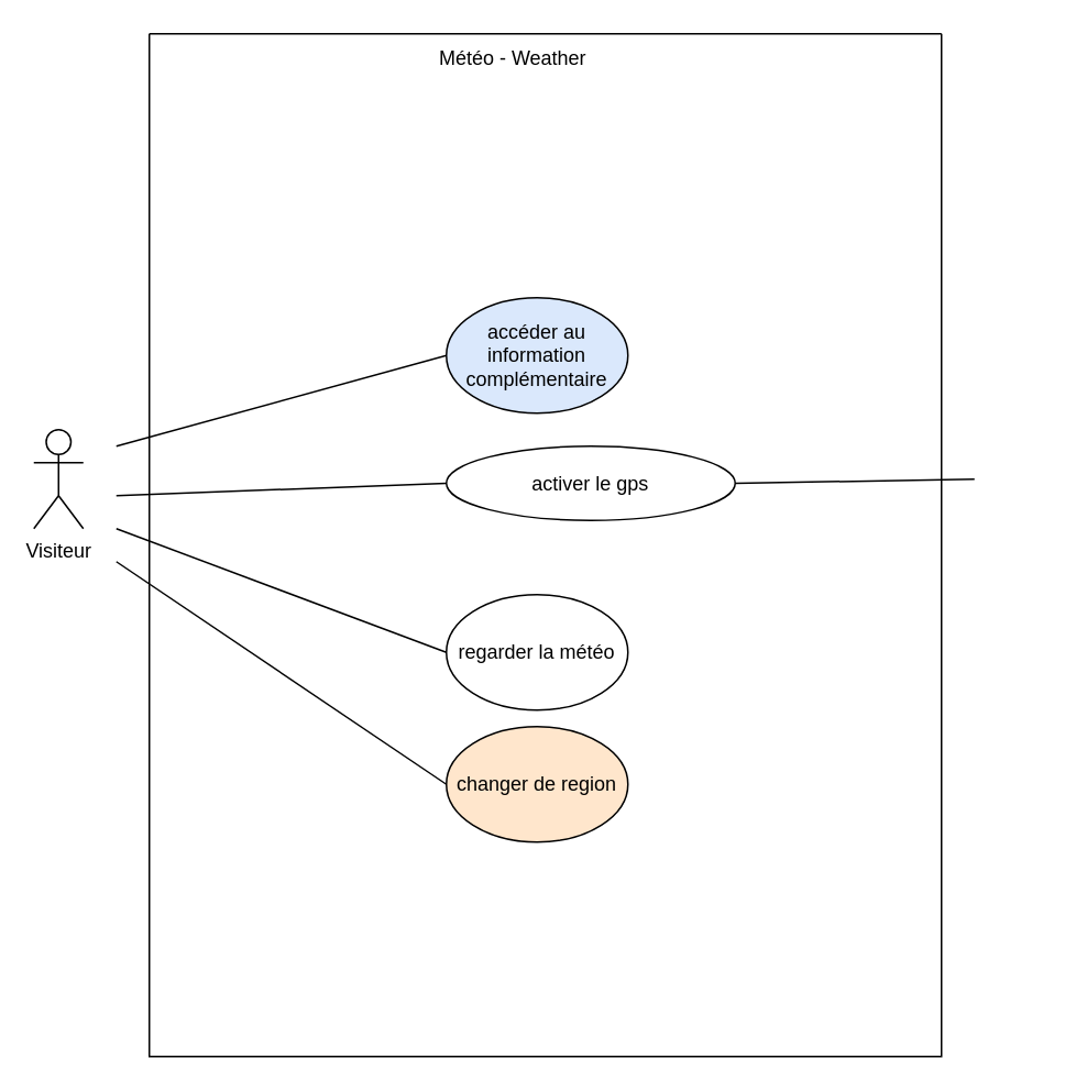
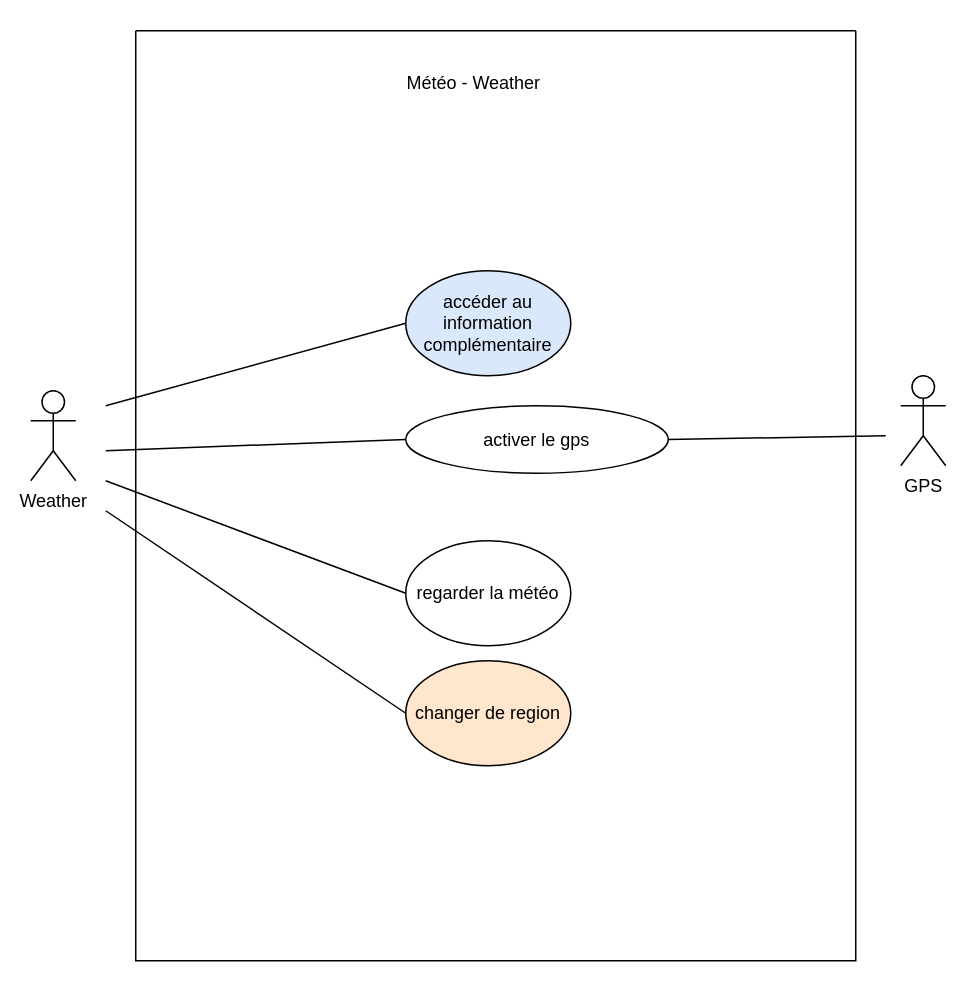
  <mxCell id="0" />
  <mxCell id="1" parent="0" />
  <mxCell id="2" value="" style="swimlane;startSize=0;" vertex="1" parent="1"><mxGeometry x="90" y="20" width="480" height="620" as="geometry" /></mxCell>
- <mxCell id="3" value="Météo - Weather" style="text;html=1;align=center;verticalAlign=middle;resizable=0;points=[];autosize=1;strokeColor=none;fillColor=none;" vertex="1" parent="2"><mxGeometry x="165" width="110" height="30" as="geometry" /></mxCell>
+ <mxCell id="3" value="Météo - Weather" style="text;html=1;align=center;verticalAlign=middle;resizable=0;points=[];autosize=1;strokeColor=none;fillColor=none;" vertex="1" parent="2"><mxGeometry x="170" y="20" width="110" height="30" as="geometry" /></mxCell>
  <mxCell id="4" style="edgeStyle=none;html=1;exitX=0;exitY=0.5;exitDx=0;exitDy=0;endArrow=none;endFill=0;" edge="1" parent="2" source="5"><mxGeometry relative="1" as="geometry"><mxPoint x="-20" y="250" as="targetPoint" /></mxGeometry></mxCell>
  <mxCell id="5" value="accéder au information&lt;div&gt;complémentaire&lt;/div&gt;" style="ellipse;whiteSpace=wrap;html=1;fillColor=#dae8fc;" vertex="1" parent="2"><mxGeometry x="180" y="160" width="110" height="70" as="geometry" /></mxCell>
  <mxCell id="6" style="edgeStyle=none;html=1;exitX=0;exitY=0.5;exitDx=0;exitDy=0;endArrow=none;endFill=0;" edge="1" parent="2" source="7"><mxGeometry relative="1" as="geometry"><mxPoint x="-20" y="300" as="targetPoint" /></mxGeometry></mxCell>
  <mxCell id="7" value="regarder la&lt;span style=&quot;font-family: monospace; font-size: 0px; text-align: start; text-wrap-mode: nowrap;&quot;&gt;%3CmxGraphModel%3E%3Croot%3E%3CmxCell%20id%3D%220%22%2F%3E%3CmxCell%20id%3D%221%22%20parent%3D%220%22%2F%3E%3CmxCell%20id%3D%222%22%20value%3D%22acc%C3%A9der%20au%20information%26lt%3Bdiv%26gt%3Bcompl%C3%A9mentaire%26lt%3B%2Fdiv%26gt%3B%22%20style%3D%22ellipse%3BwhiteSpace%3Dwrap%3Bhtml%3D1%3B%22%20vertex%3D%221%22%20parent%3D%221%22%3E%3CmxGeometry%20x%3D%22340%22%20y%3D%22310%22%20width%3D%22110%22%20height%3D%2270%22%20as%3D%22geometry%22%2F%3E%3C%2FmxCell%3E%3C%2Froot%3E%3C%2FmxGraphModel%3E&lt;/span&gt;&amp;nbsp;météo" style="ellipse;whiteSpace=wrap;html=1;" vertex="1" parent="2"><mxGeometry x="180" y="340" width="110" height="70" as="geometry" /></mxCell>
  <mxCell id="8" style="edgeStyle=none;html=1;exitX=0;exitY=0.5;exitDx=0;exitDy=0;endArrow=none;endFill=0;" edge="1" parent="2" source="9"><mxGeometry relative="1" as="geometry"><mxPoint x="-20" y="320" as="targetPoint" /></mxGeometry></mxCell>
  <mxCell id="9" value="changer de region" style="ellipse;whiteSpace=wrap;html=1;fillColor=#ffe6cc;" vertex="1" parent="2"><mxGeometry x="180" y="420" width="110" height="70" as="geometry" /></mxCell>
  <mxCell id="10" style="edgeStyle=none;html=1;exitX=1;exitY=0.5;exitDx=0;exitDy=0;endArrow=none;endFill=0;" edge="1" parent="2" source="12"><mxGeometry relative="1" as="geometry"><mxPoint x="500" y="270" as="targetPoint" /></mxGeometry></mxCell>
  <mxCell id="11" style="edgeStyle=none;html=1;exitX=0;exitY=0.5;exitDx=0;exitDy=0;endArrow=none;endFill=0;" edge="1" parent="2" source="12"><mxGeometry relative="1" as="geometry"><mxPoint x="-20" y="280" as="targetPoint" /></mxGeometry></mxCell>
  <mxCell id="12" value="activer le gps" style="ellipse;whiteSpace=wrap;html=1;" vertex="1" parent="2"><mxGeometry x="180" y="250" width="175" height="45" as="geometry" /></mxCell>
- <mxCell id="13" value="Visiteur" style="shape=umlActor;verticalLabelPosition=bottom;verticalAlign=top;html=1;outlineConnect=0;" vertex="1" parent="1"><mxGeometry x="20" y="260" width="30" height="60" as="geometry" /></mxCell>
+ <mxCell id="13" value="Weather" style="shape=umlActor;verticalLabelPosition=bottom;verticalAlign=top;html=1;outlineConnect=0;" vertex="1" parent="1"><mxGeometry x="20" y="260" width="30" height="60" as="geometry" /></mxCell>
+ <mxCell id="14" value="GPS" style="shape=umlActor;verticalLabelPosition=bottom;verticalAlign=top;html=1;outlineConnect=0;" vertex="1" parent="1"><mxGeometry x="600" y="250" width="30" height="60" as="geometry" /></mxCell>
